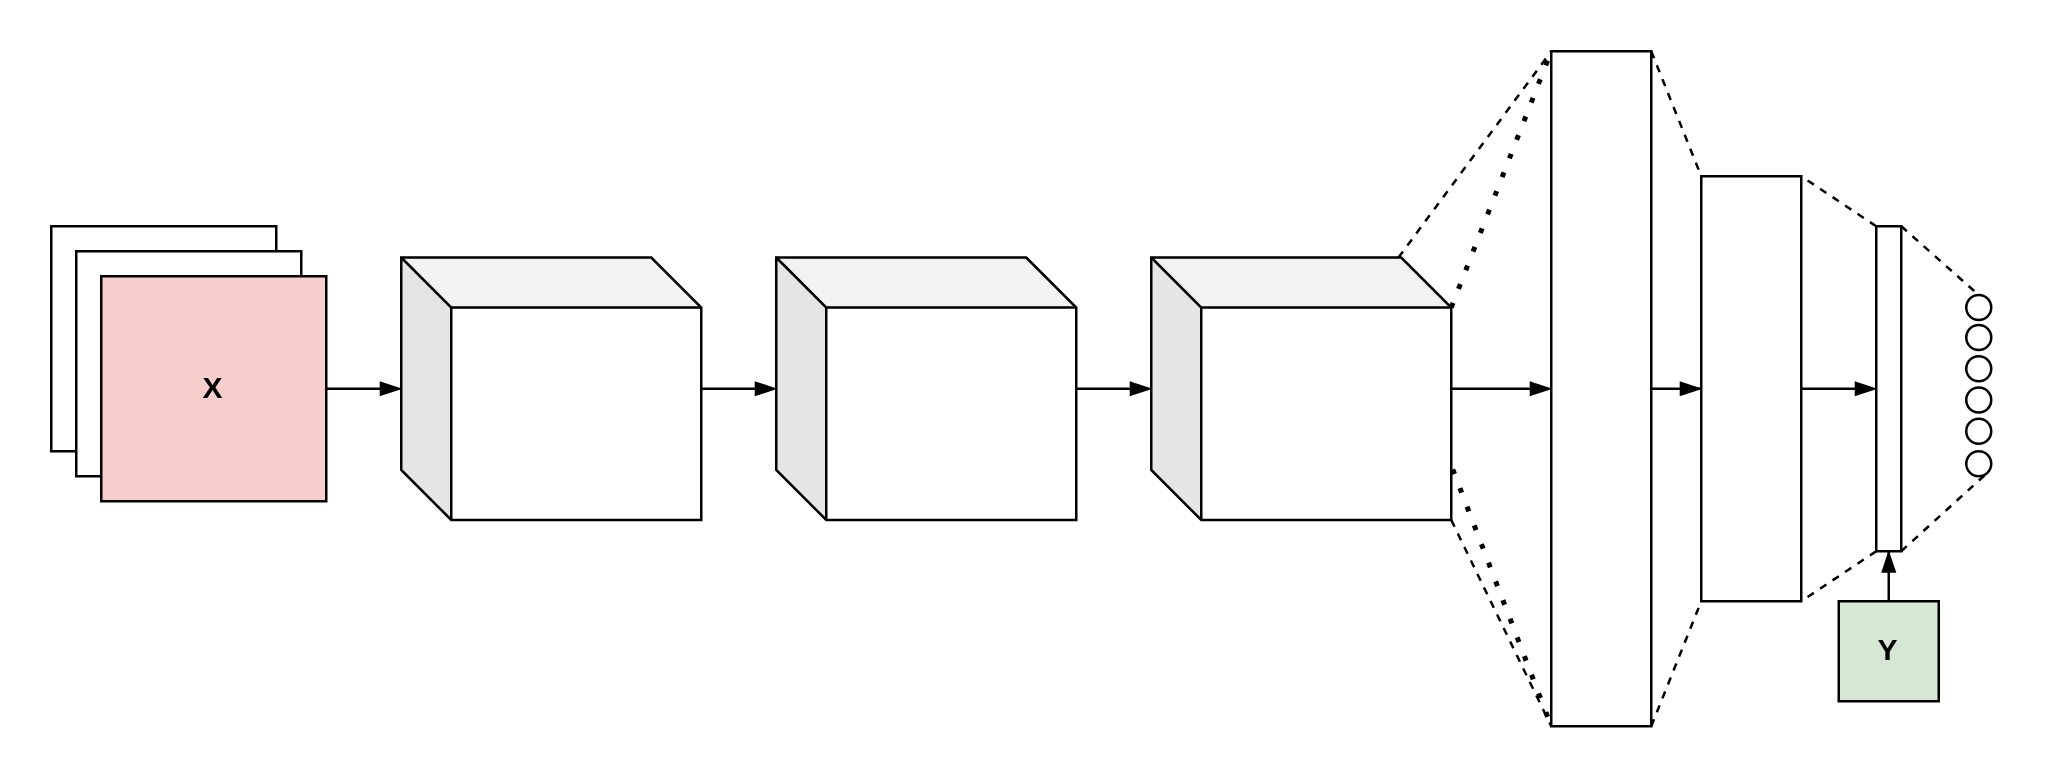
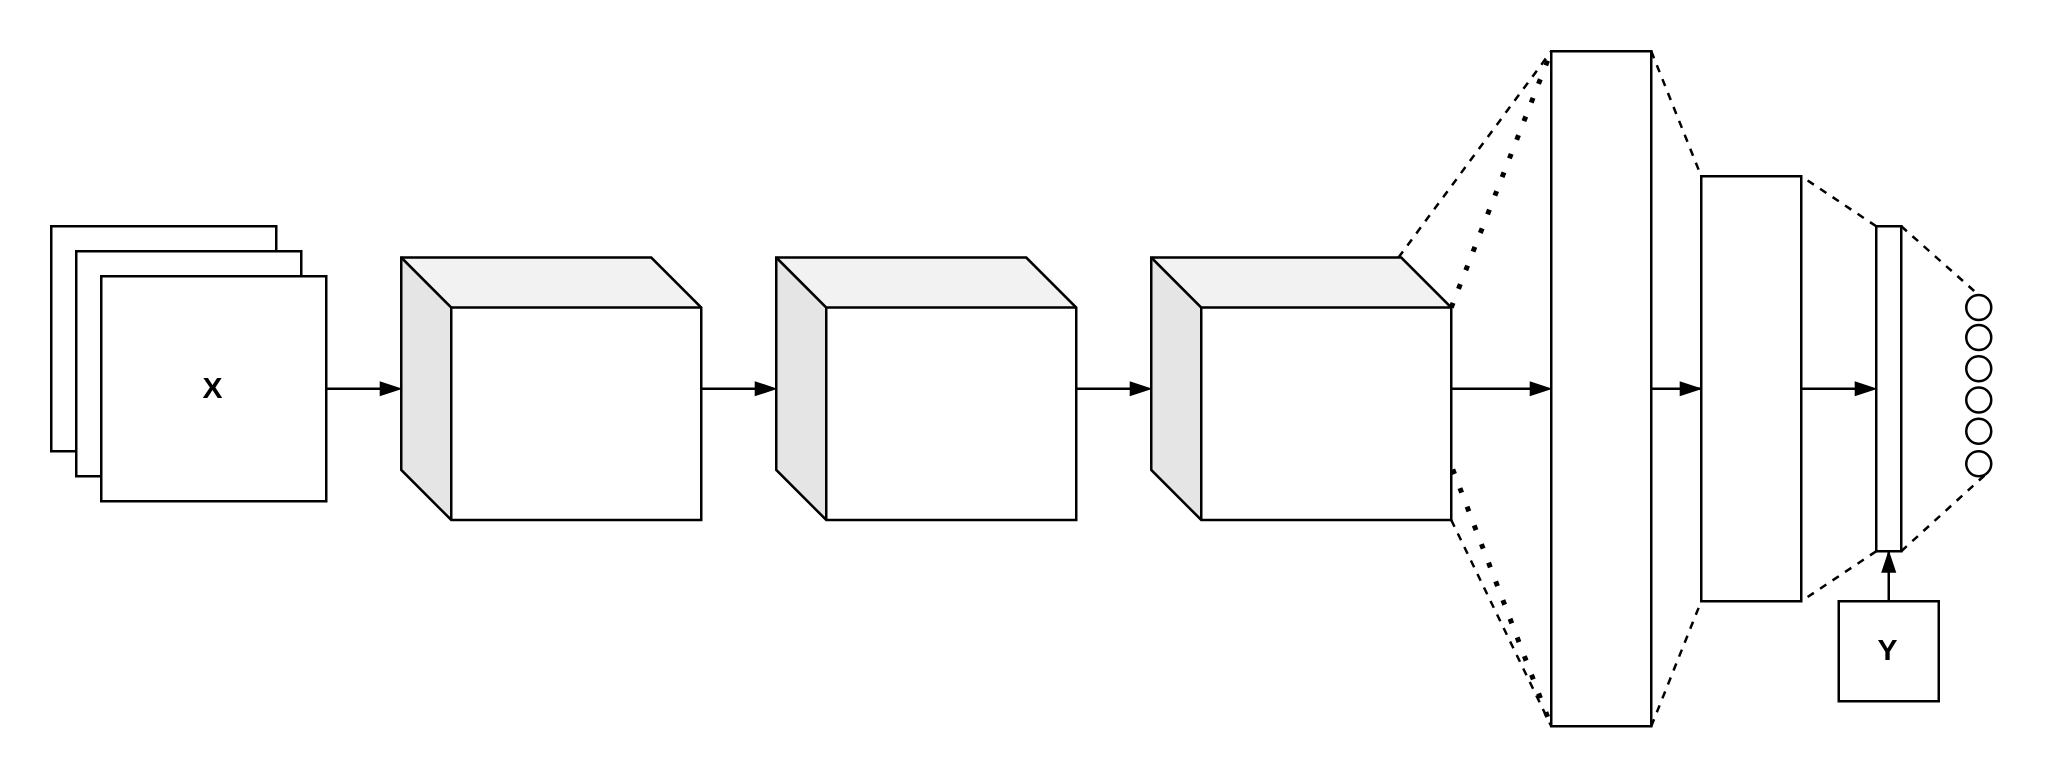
  <mxCell id="0" />
  <mxCell id="1" parent="0" />
  <mxCell id="2" style="edgeStyle=orthogonalEdgeStyle;rounded=0;orthogonalLoop=1;jettySize=auto;html=1;endArrow=blockThin;endFill=1;" edge="1" parent="1" source="3" target="9"><mxGeometry relative="1" as="geometry" /></mxCell>
  <mxCell id="3" value="" style="shape=cube;whiteSpace=wrap;html=1;boundedLbl=1;backgroundOutline=1;darkOpacity=0.05;darkOpacity2=0.1;" vertex="1" parent="1"><mxGeometry x="160" y="102.5" width="120" height="105" as="geometry" /></mxCell>
  <mxCell id="4" value="" style="rounded=0;whiteSpace=wrap;html=1;" vertex="1" parent="1"><mxGeometry x="20" y="90" width="90" height="90" as="geometry" /></mxCell>
  <mxCell id="5" value="" style="rounded=0;whiteSpace=wrap;html=1;" vertex="1" parent="1"><mxGeometry x="30" y="100" width="90" height="90" as="geometry" /></mxCell>
  <mxCell id="6" style="edgeStyle=orthogonalEdgeStyle;rounded=0;orthogonalLoop=1;jettySize=auto;html=1;endArrow=blockThin;endFill=1;" edge="1" parent="1" source="7" target="3"><mxGeometry relative="1" as="geometry" /></mxCell>
- <mxCell id="7" value="&lt;b&gt;X&lt;/b&gt;" style="rounded=0;whiteSpace=wrap;html=1;fillColor=#f8cecc;" vertex="1" parent="1"><mxGeometry x="40" y="110" width="90" height="90" as="geometry" /></mxCell>
+ <mxCell id="7" value="&lt;b&gt;X&lt;/b&gt;" style="rounded=0;whiteSpace=wrap;html=1;" vertex="1" parent="1"><mxGeometry x="40" y="110" width="90" height="90" as="geometry" /></mxCell>
  <mxCell id="8" style="edgeStyle=orthogonalEdgeStyle;rounded=0;orthogonalLoop=1;jettySize=auto;html=1;endArrow=blockThin;endFill=1;" edge="1" parent="1" source="9" target="11"><mxGeometry relative="1" as="geometry" /></mxCell>
  <mxCell id="9" value="" style="shape=cube;whiteSpace=wrap;html=1;boundedLbl=1;backgroundOutline=1;darkOpacity=0.05;darkOpacity2=0.1;" vertex="1" parent="1"><mxGeometry x="310" y="102.5" width="120" height="105" as="geometry" /></mxCell>
  <mxCell id="10" value="" style="edgeStyle=orthogonalEdgeStyle;rounded=0;orthogonalLoop=1;jettySize=auto;html=1;entryX=0;entryY=0.5;entryDx=0;entryDy=0;endArrow=blockThin;endFill=1;horizontal=0;" edge="1" parent="1" source="11" target="14"><mxGeometry relative="1" as="geometry"><mxPoint as="offset" /></mxGeometry></mxCell>
  <mxCell id="11" value="" style="shape=cube;whiteSpace=wrap;html=1;boundedLbl=1;backgroundOutline=1;darkOpacity=0.05;darkOpacity2=0.1;" vertex="1" parent="1"><mxGeometry x="460" y="102.5" width="120" height="105" as="geometry" /></mxCell>
  <mxCell id="12" value="" style="edgeStyle=orthogonalEdgeStyle;rounded=0;orthogonalLoop=1;jettySize=auto;html=1;entryX=0;entryY=0.5;entryDx=0;entryDy=0;endArrow=blockThin;endFill=1;horizontal=0;" edge="1" parent="1" source="17" target="24"><mxGeometry y="5" relative="1" as="geometry"><mxPoint as="offset" /></mxGeometry></mxCell>
  <mxCell id="13" style="edgeStyle=orthogonalEdgeStyle;rounded=0;orthogonalLoop=1;jettySize=auto;html=1;entryX=0;entryY=0.5;entryDx=0;entryDy=0;endArrow=blockThin;endFill=1;" edge="1" parent="1" source="14" target="17"><mxGeometry relative="1" as="geometry" /></mxCell>
  <mxCell id="14" value="" style="rounded=0;whiteSpace=wrap;html=1;" vertex="1" parent="1"><mxGeometry x="620" y="20" width="40" height="270" as="geometry" /></mxCell>
  <mxCell id="15" style="edgeStyle=orthogonalEdgeStyle;rounded=0;orthogonalLoop=1;jettySize=auto;html=1;endArrow=blockThin;endFill=1;entryX=0.5;entryY=1;entryDx=0;entryDy=0;" edge="1" parent="1" source="16" target="24"><mxGeometry relative="1" as="geometry"><mxPoint x="795" y="200" as="targetPoint" /></mxGeometry></mxCell>
- <mxCell id="16" value="&lt;b&gt;Y&lt;/b&gt;" style="whiteSpace=wrap;html=1;aspect=fixed;direction=south;fillColor=#d5e8d4;" vertex="1" parent="1"><mxGeometry x="735" y="240" width="40" height="40" as="geometry" /></mxCell>
+ <mxCell id="16" value="&lt;b&gt;Y&lt;/b&gt;" style="whiteSpace=wrap;html=1;aspect=fixed;direction=south;" vertex="1" parent="1"><mxGeometry x="735" y="240" width="40" height="40" as="geometry" /></mxCell>
  <mxCell id="17" value="" style="rounded=0;whiteSpace=wrap;html=1;" vertex="1" parent="1"><mxGeometry x="680" y="70" width="40" height="170" as="geometry" /></mxCell>
  <mxCell id="18" value="" style="ellipse;whiteSpace=wrap;html=1;aspect=fixed;" vertex="1" parent="1"><mxGeometry x="786" y="117.5" width="10" height="10" as="geometry" /></mxCell>
  <mxCell id="19" value="" style="ellipse;whiteSpace=wrap;html=1;aspect=fixed;" vertex="1" parent="1"><mxGeometry x="786" y="129.5" width="10" height="10" as="geometry" /></mxCell>
  <mxCell id="20" value="" style="ellipse;whiteSpace=wrap;html=1;aspect=fixed;" vertex="1" parent="1"><mxGeometry x="786" y="142" width="10" height="10" as="geometry" /></mxCell>
  <mxCell id="21" value="" style="ellipse;whiteSpace=wrap;html=1;aspect=fixed;" vertex="1" parent="1"><mxGeometry x="786" y="167" width="10" height="10" as="geometry" /></mxCell>
  <mxCell id="22" value="" style="ellipse;whiteSpace=wrap;html=1;aspect=fixed;" vertex="1" parent="1"><mxGeometry x="786" y="180" width="10" height="10" as="geometry" /></mxCell>
  <mxCell id="23" value="" style="ellipse;whiteSpace=wrap;html=1;aspect=fixed;" vertex="1" parent="1"><mxGeometry x="786" y="154.5" width="10" height="10" as="geometry" /></mxCell>
  <mxCell id="24" value="" style="rounded=0;whiteSpace=wrap;html=1;" vertex="1" parent="1"><mxGeometry x="750" y="90" width="10" height="130" as="geometry" /></mxCell>
  <mxCell id="25" value="" style="endArrow=none;html=1;entryX=0.5;entryY=0;entryDx=0;entryDy=0;dashed=1;" edge="1" parent="1" target="18"><mxGeometry width="50" height="50" relative="1" as="geometry"><mxPoint x="760" y="90" as="sourcePoint" /><mxPoint x="620" y="190" as="targetPoint" /></mxGeometry></mxCell>
  <mxCell id="26" value="" style="endArrow=none;html=1;entryX=1;entryY=1;entryDx=0;entryDy=0;exitX=1;exitY=1;exitDx=0;exitDy=0;dashed=1;" edge="1" parent="1" source="24" target="22"><mxGeometry width="50" height="50" relative="1" as="geometry"><mxPoint x="770" y="100" as="sourcePoint" /><mxPoint x="801" y="127.5" as="targetPoint" /></mxGeometry></mxCell>
  <mxCell id="27" value="" style="endArrow=none;html=1;dashed=1;entryX=1;entryY=0;entryDx=0;entryDy=0;exitX=0;exitY=0;exitDx=0;exitDy=0;" edge="1" parent="1" source="24" target="17"><mxGeometry width="50" height="50" relative="1" as="geometry"><mxPoint x="570" y="240" as="sourcePoint" /><mxPoint x="620" y="190" as="targetPoint" /></mxGeometry></mxCell>
  <mxCell id="28" value="" style="endArrow=none;html=1;dashed=1;entryX=1;entryY=1;entryDx=0;entryDy=0;exitX=0;exitY=1;exitDx=0;exitDy=0;" edge="1" parent="1" source="24" target="17"><mxGeometry width="50" height="50" relative="1" as="geometry"><mxPoint x="570" y="240" as="sourcePoint" /><mxPoint x="620" y="190" as="targetPoint" /></mxGeometry></mxCell>
  <mxCell id="29" value="" style="endArrow=none;html=1;dashed=1;entryX=0;entryY=0;entryDx=0;entryDy=0;exitX=1;exitY=0;exitDx=0;exitDy=0;" edge="1" parent="1" source="14" target="17"><mxGeometry width="50" height="50" relative="1" as="geometry"><mxPoint x="570" y="240" as="sourcePoint" /><mxPoint x="620" y="190" as="targetPoint" /></mxGeometry></mxCell>
  <mxCell id="30" value="" style="endArrow=none;html=1;dashed=1;entryX=0;entryY=1;entryDx=0;entryDy=0;exitX=1;exitY=1;exitDx=0;exitDy=0;" edge="1" parent="1" source="14" target="17"><mxGeometry width="50" height="50" relative="1" as="geometry"><mxPoint x="570" y="240" as="sourcePoint" /><mxPoint x="620" y="190" as="targetPoint" /></mxGeometry></mxCell>
  <mxCell id="31" value="" style="endArrow=none;html=1;dashed=1;entryX=0;entryY=0;entryDx=0;entryDy=0;" edge="1" parent="1" source="11" target="14"><mxGeometry width="50" height="50" relative="1" as="geometry"><mxPoint x="570" y="240" as="sourcePoint" /><mxPoint x="620" y="190" as="targetPoint" /></mxGeometry></mxCell>
  <mxCell id="32" value="" style="endArrow=none;dashed=1;html=1;dashPattern=1 3;strokeWidth=2;exitX=0;exitY=0;exitDx=120;exitDy=20;exitPerimeter=0;" edge="1" parent="1" source="11"><mxGeometry width="50" height="50" relative="1" as="geometry"><mxPoint x="570" y="240" as="sourcePoint" /><mxPoint x="620" y="20" as="targetPoint" /></mxGeometry></mxCell>
  <mxCell id="33" value="" style="endArrow=none;html=1;dashed=1;entryX=0;entryY=1;entryDx=0;entryDy=0;exitX=1;exitY=1;exitDx=0;exitDy=0;exitPerimeter=0;" edge="1" parent="1" source="11" target="14"><mxGeometry width="50" height="50" relative="1" as="geometry"><mxPoint x="570" y="240" as="sourcePoint" /><mxPoint x="620" y="190" as="targetPoint" /></mxGeometry></mxCell>
  <mxCell id="34" value="" style="endArrow=none;dashed=1;html=1;dashPattern=1 3;strokeWidth=2;exitX=1.005;exitY=0.807;exitDx=0;exitDy=0;exitPerimeter=0;entryX=0;entryY=1;entryDx=0;entryDy=0;" edge="1" parent="1" source="11" target="14"><mxGeometry width="50" height="50" relative="1" as="geometry"><mxPoint x="570" y="240" as="sourcePoint" /><mxPoint x="620" y="190" as="targetPoint" /></mxGeometry></mxCell>
